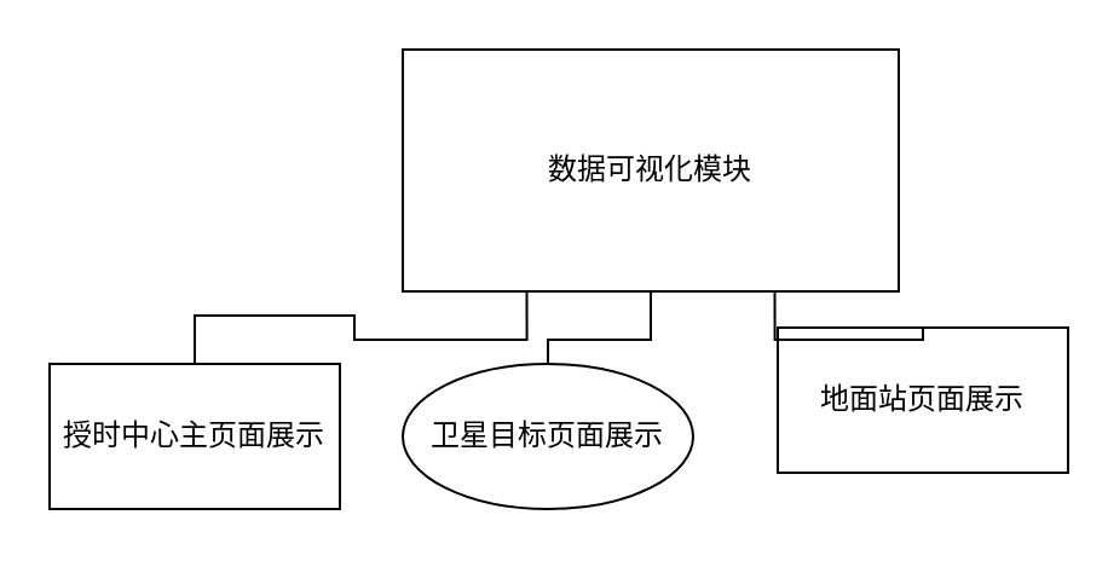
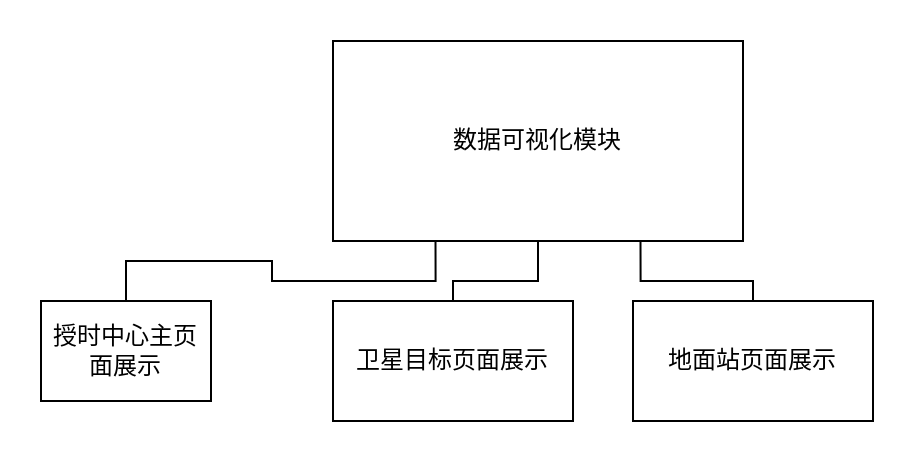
  <mxCell id="0" />
  <mxCell id="1" parent="0" />
- <mxCell id="2" value="授时中心主页面展示" style="rounded=0;whiteSpace=wrap;html=1;" vertex="1" parent="1"><mxGeometry x="20" y="150" width="120" height="60" as="geometry" /></mxCell>
- <mxCell id="3" value="卫星目标页面展示" style="ellipse;whiteSpace=wrap;html=1;" vertex="1" parent="1"><mxGeometry x="166" y="150" width="120" height="60" as="geometry" /></mxCell>
- <mxCell id="4" value="地面站页面展示" style="rounded=0;whiteSpace=wrap;html=1;" vertex="1" parent="1"><mxGeometry x="321" y="135" width="120" height="60" as="geometry" /></mxCell>
+ <mxCell id="2" value="授时中心主页面展示" style="rounded=0;whiteSpace=wrap;html=1;" vertex="1" parent="1"><mxGeometry x="20" y="150" width="85" height="50" as="geometry" /></mxCell>
+ <mxCell id="3" value="卫星目标页面展示" style="rounded=0;whiteSpace=wrap;html=1;" vertex="1" parent="1"><mxGeometry x="166" y="150" width="120" height="60" as="geometry" /></mxCell>
+ <mxCell id="4" value="地面站页面展示" style="rounded=0;whiteSpace=wrap;html=1;" vertex="1" parent="1"><mxGeometry x="316" y="150" width="120" height="60" as="geometry" /></mxCell>
  <mxCell id="5" value="" style="edgeStyle=orthogonalEdgeStyle;rounded=0;orthogonalLoop=1;jettySize=auto;html=1;endArrow=none;endFill=0;" edge="1" parent="1" source="8" target="3"><mxGeometry relative="1" as="geometry" /></mxCell>
  <mxCell id="6" style="edgeStyle=orthogonalEdgeStyle;rounded=0;orthogonalLoop=1;jettySize=auto;html=1;exitX=0.25;exitY=1;exitDx=0;exitDy=0;endArrow=none;endFill=0;" edge="1" parent="1" source="8" target="2"><mxGeometry relative="1" as="geometry" /></mxCell>
  <mxCell id="7" style="edgeStyle=orthogonalEdgeStyle;rounded=0;orthogonalLoop=1;jettySize=auto;html=1;exitX=0.75;exitY=1;exitDx=0;exitDy=0;entryX=0.5;entryY=0;entryDx=0;entryDy=0;endArrow=none;endFill=0;" edge="1" parent="1" source="8" target="4"><mxGeometry relative="1" as="geometry" /></mxCell>
  <mxCell id="8" value="数据可视化模块" style="rounded=0;whiteSpace=wrap;html=1;" vertex="1" parent="1"><mxGeometry x="166" y="20" width="205" height="100" as="geometry" /></mxCell>
